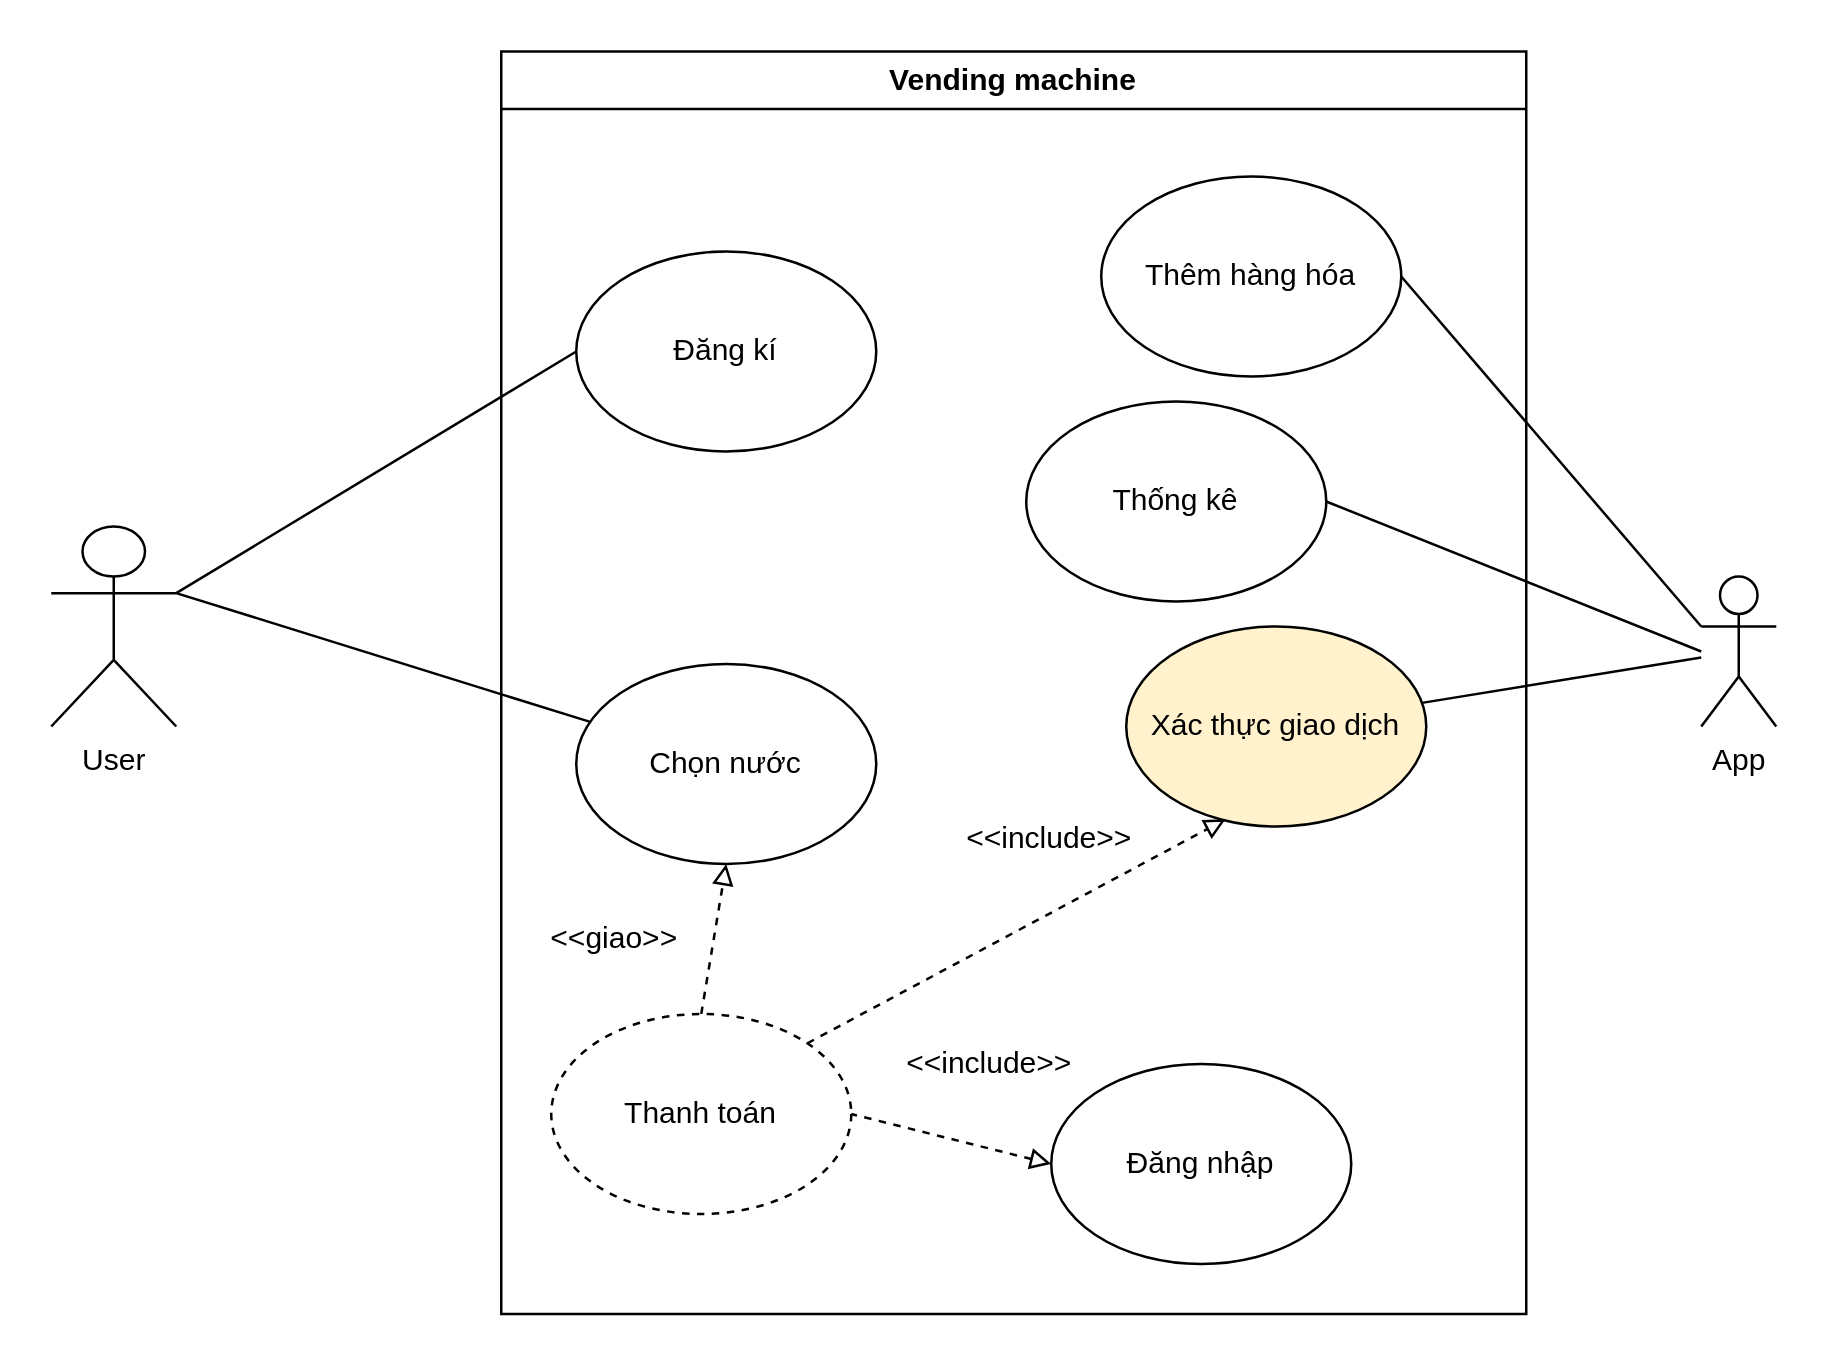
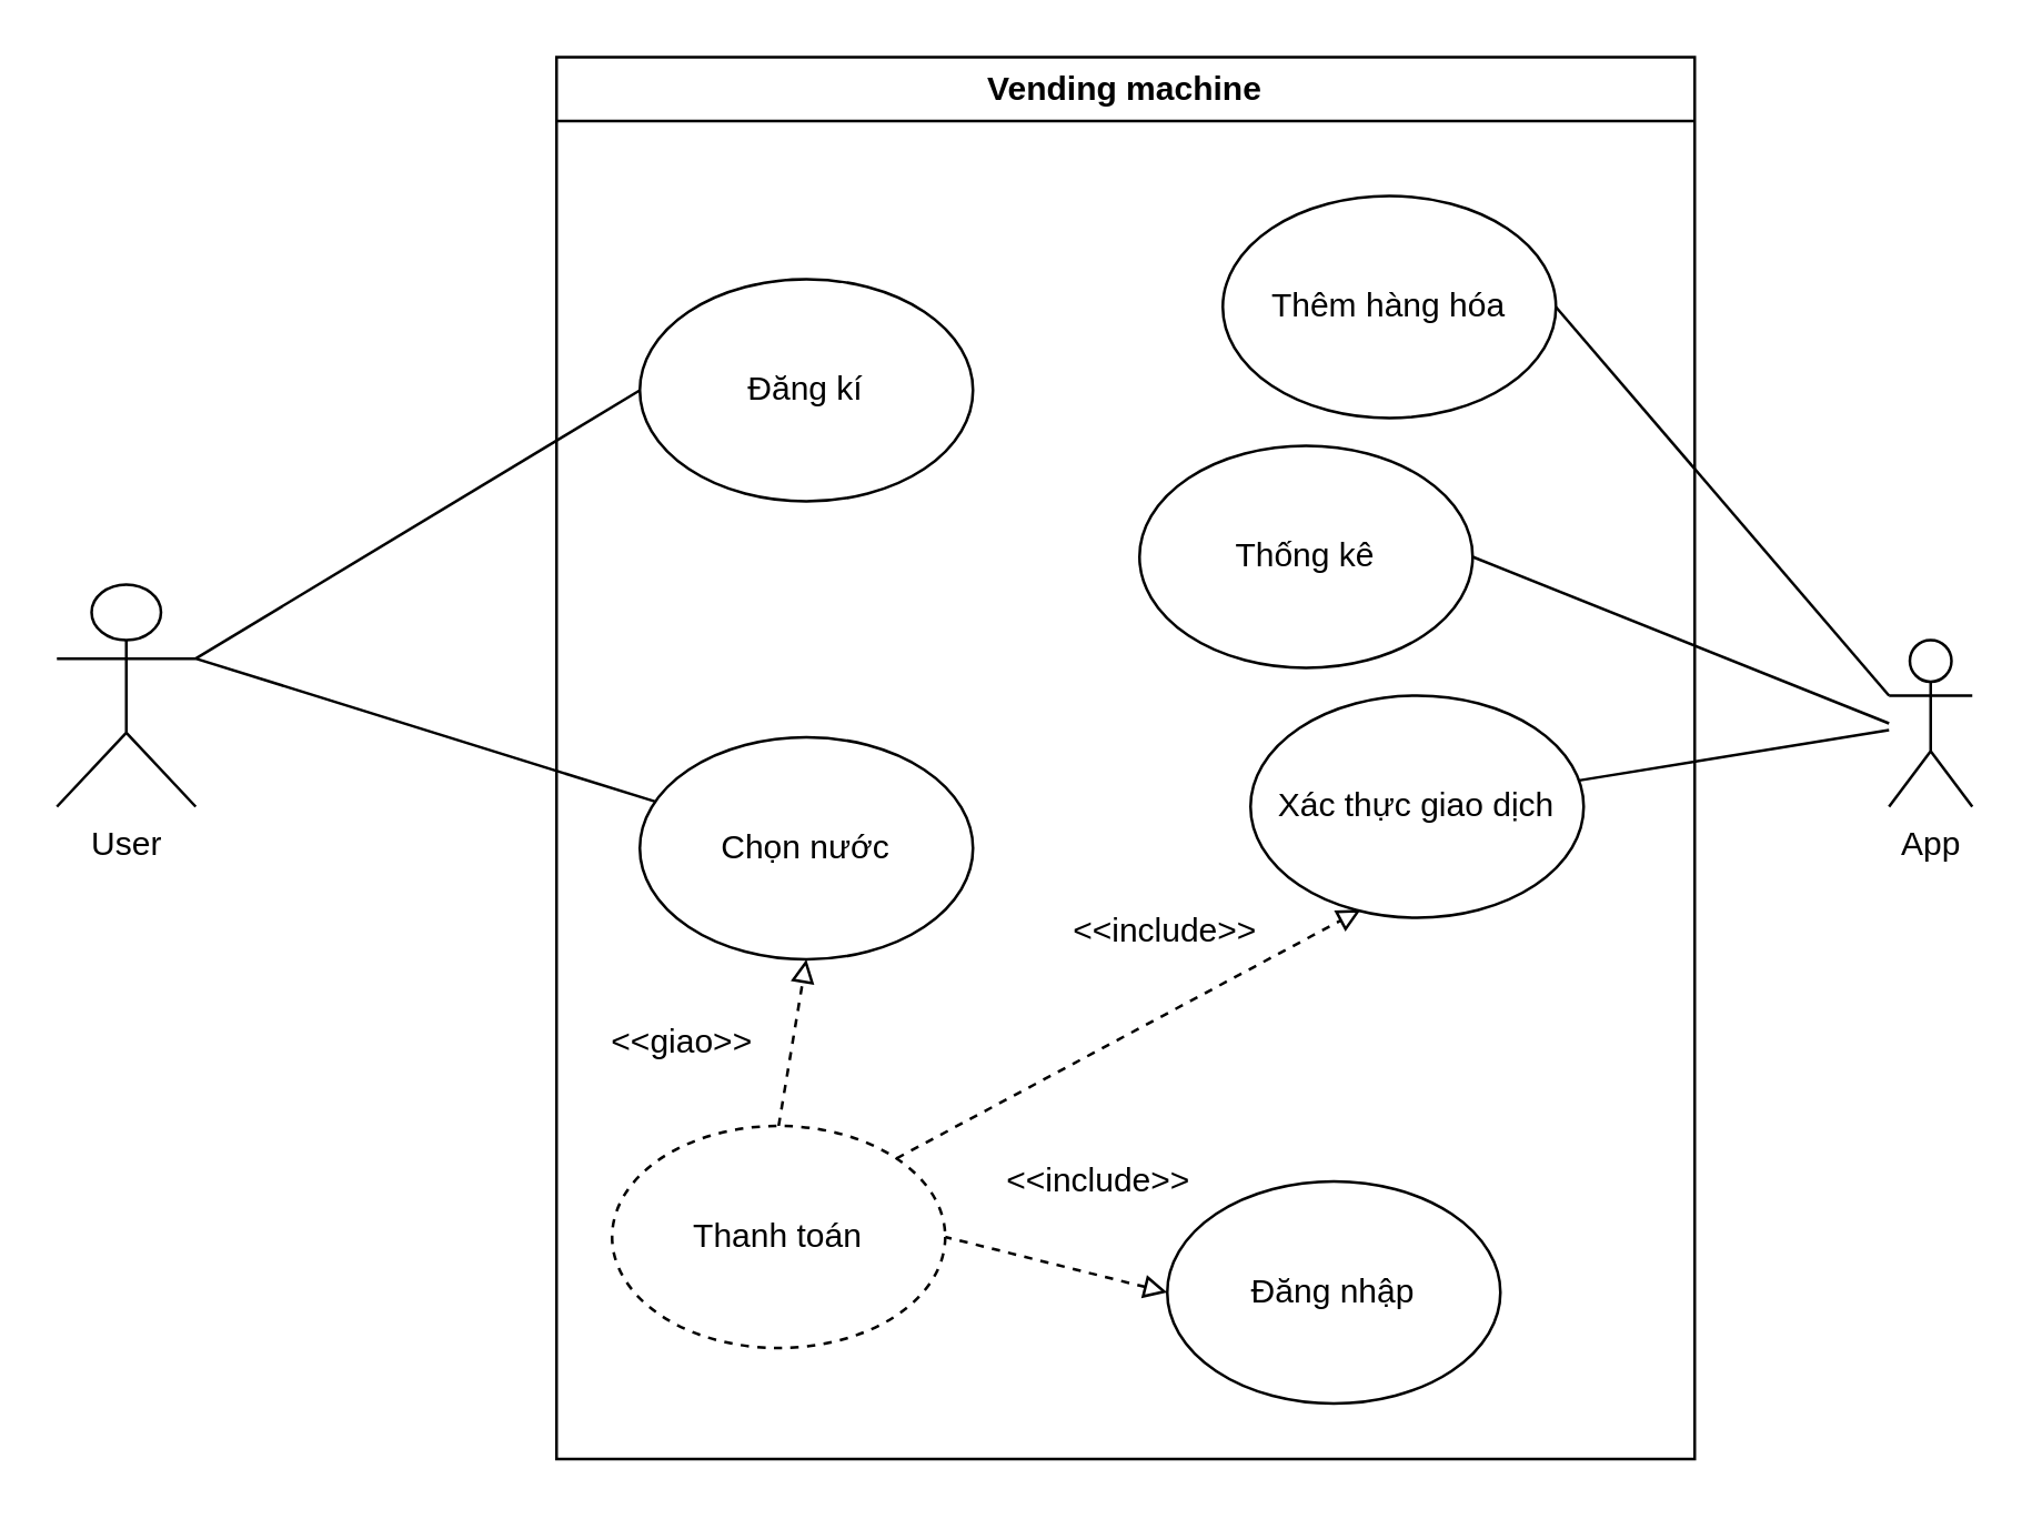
  <mxCell id="0" />
  <mxCell id="1" parent="0" />
  <mxCell id="2" value="Vending machine" style="swimlane;whiteSpace=wrap;html=1;" vertex="1" parent="1"><mxGeometry x="200" y="20" width="410" height="505" as="geometry" /></mxCell>
  <mxCell id="3" style="rounded=0;orthogonalLoop=1;jettySize=auto;html=1;exitX=0;exitY=0.5;exitDx=0;exitDy=0;entryX=1;entryY=0.5;entryDx=0;entryDy=0;dashed=1;endArrow=none;endFill=0;startArrow=block;startFill=0;" edge="1" parent="2" source="4" target="9"><mxGeometry relative="1" as="geometry" /></mxCell>
  <mxCell id="4" value="Đăng nhập" style="ellipse;whiteSpace=wrap;html=1;" vertex="1" parent="2"><mxGeometry x="220" y="405" width="120" height="80" as="geometry" /></mxCell>
  <mxCell id="5" value="Đăng kí" style="ellipse;whiteSpace=wrap;html=1;" vertex="1" parent="2"><mxGeometry x="30" y="80" width="120" height="80" as="geometry" /></mxCell>
  <mxCell id="6" value="Chọn nước" style="ellipse;whiteSpace=wrap;html=1;" vertex="1" parent="2"><mxGeometry x="30" y="245" width="120" height="80" as="geometry" /></mxCell>
  <mxCell id="7" style="rounded=0;orthogonalLoop=1;jettySize=auto;html=1;exitX=0.5;exitY=0;exitDx=0;exitDy=0;entryX=0.5;entryY=1;entryDx=0;entryDy=0;dashed=1;endArrow=block;endFill=0;startArrow=none;startFill=0;" edge="1" parent="2" source="9" target="6"><mxGeometry relative="1" as="geometry" /></mxCell>
  <mxCell id="8" style="rounded=0;orthogonalLoop=1;jettySize=auto;html=1;exitX=1;exitY=0;exitDx=0;exitDy=0;entryX=0.331;entryY=0.964;entryDx=0;entryDy=0;entryPerimeter=0;dashed=1;endArrow=block;endFill=0;" edge="1" parent="2" source="9" target="12"><mxGeometry relative="1" as="geometry" /></mxCell>
  <mxCell id="9" value="Thanh toán" style="ellipse;whiteSpace=wrap;html=1;dashed=1;" vertex="1" parent="2"><mxGeometry x="20" y="385" width="120" height="80" as="geometry" /></mxCell>
  <mxCell id="10" value="&amp;lt;&amp;lt;include&amp;gt;&amp;gt;" style="text;html=1;align=center;verticalAlign=middle;resizable=0;points=[];autosize=1;strokeColor=none;fillColor=none;" vertex="1" parent="2"><mxGeometry x="150" y="390" width="90" height="30" as="geometry" /></mxCell>
  <mxCell id="11" value="&amp;lt;&amp;lt;giao&amp;gt;&amp;gt;" style="text;html=1;align=center;verticalAlign=middle;resizable=0;points=[];autosize=1;strokeColor=none;fillColor=none;" vertex="1" parent="2"><mxGeometry y="340" width="90" height="30" as="geometry" /></mxCell>
- <mxCell id="12" value="Xác thực giao dịch" style="ellipse;whiteSpace=wrap;html=1;fillColor=#fff2cc;" vertex="1" parent="2"><mxGeometry x="250" y="230" width="120" height="80" as="geometry" /></mxCell>
+ <mxCell id="12" value="Xác thực giao dịch" style="ellipse;whiteSpace=wrap;html=1;" vertex="1" parent="2"><mxGeometry x="250" y="230" width="120" height="80" as="geometry" /></mxCell>
  <mxCell id="13" value="&amp;lt;&amp;lt;include&amp;gt;&amp;gt;" style="text;html=1;align=center;verticalAlign=middle;resizable=0;points=[];autosize=1;strokeColor=none;fillColor=none;" vertex="1" parent="2"><mxGeometry x="174" y="300" width="90" height="30" as="geometry" /></mxCell>
  <mxCell id="14" value="Thêm hàng hóa" style="ellipse;whiteSpace=wrap;html=1;" vertex="1" parent="2"><mxGeometry x="240" y="50" width="120" height="80" as="geometry" /></mxCell>
  <mxCell id="15" value="Thống kê" style="ellipse;whiteSpace=wrap;html=1;" vertex="1" parent="2"><mxGeometry x="210" y="140" width="120" height="80" as="geometry" /></mxCell>
  <mxCell id="16" style="rounded=0;orthogonalLoop=1;jettySize=auto;html=1;exitX=1;exitY=0.333;exitDx=0;exitDy=0;exitPerimeter=0;entryX=0;entryY=0.5;entryDx=0;entryDy=0;endArrow=none;endFill=0;" edge="1" parent="1" source="18" target="5"><mxGeometry relative="1" as="geometry" /></mxCell>
  <mxCell id="17" style="rounded=0;orthogonalLoop=1;jettySize=auto;html=1;exitX=1;exitY=0.333;exitDx=0;exitDy=0;exitPerimeter=0;endArrow=none;endFill=0;" edge="1" parent="1" source="18" target="6"><mxGeometry relative="1" as="geometry" /></mxCell>
  <mxCell id="18" value="User" style="shape=umlActor;verticalLabelPosition=bottom;verticalAlign=top;html=1;outlineConnect=0;" vertex="1" parent="1"><mxGeometry x="20" y="210" width="50" height="80" as="geometry" /></mxCell>
  <mxCell id="19" style="rounded=0;orthogonalLoop=1;jettySize=auto;html=1;endArrow=none;endFill=0;" edge="1" parent="1" source="21" target="12"><mxGeometry relative="1" as="geometry" /></mxCell>
  <mxCell id="20" style="rounded=0;orthogonalLoop=1;jettySize=auto;html=1;exitX=0;exitY=0.333;exitDx=0;exitDy=0;exitPerimeter=0;entryX=1;entryY=0.5;entryDx=0;entryDy=0;startArrow=none;startFill=0;endArrow=none;endFill=0;" edge="1" parent="1" source="21" target="14"><mxGeometry relative="1" as="geometry" /></mxCell>
  <mxCell id="21" value="App" style="shape=umlActor;verticalLabelPosition=bottom;verticalAlign=top;html=1;outlineConnect=0;" vertex="1" parent="1"><mxGeometry x="680" y="230" width="30" height="60" as="geometry" /></mxCell>
  <mxCell id="22" style="rounded=0;orthogonalLoop=1;jettySize=auto;html=1;exitX=1;exitY=0.5;exitDx=0;exitDy=0;endArrow=none;endFill=0;" edge="1" parent="1" source="15"><mxGeometry relative="1" as="geometry"><mxPoint x="680" y="260" as="targetPoint" /></mxGeometry></mxCell>
